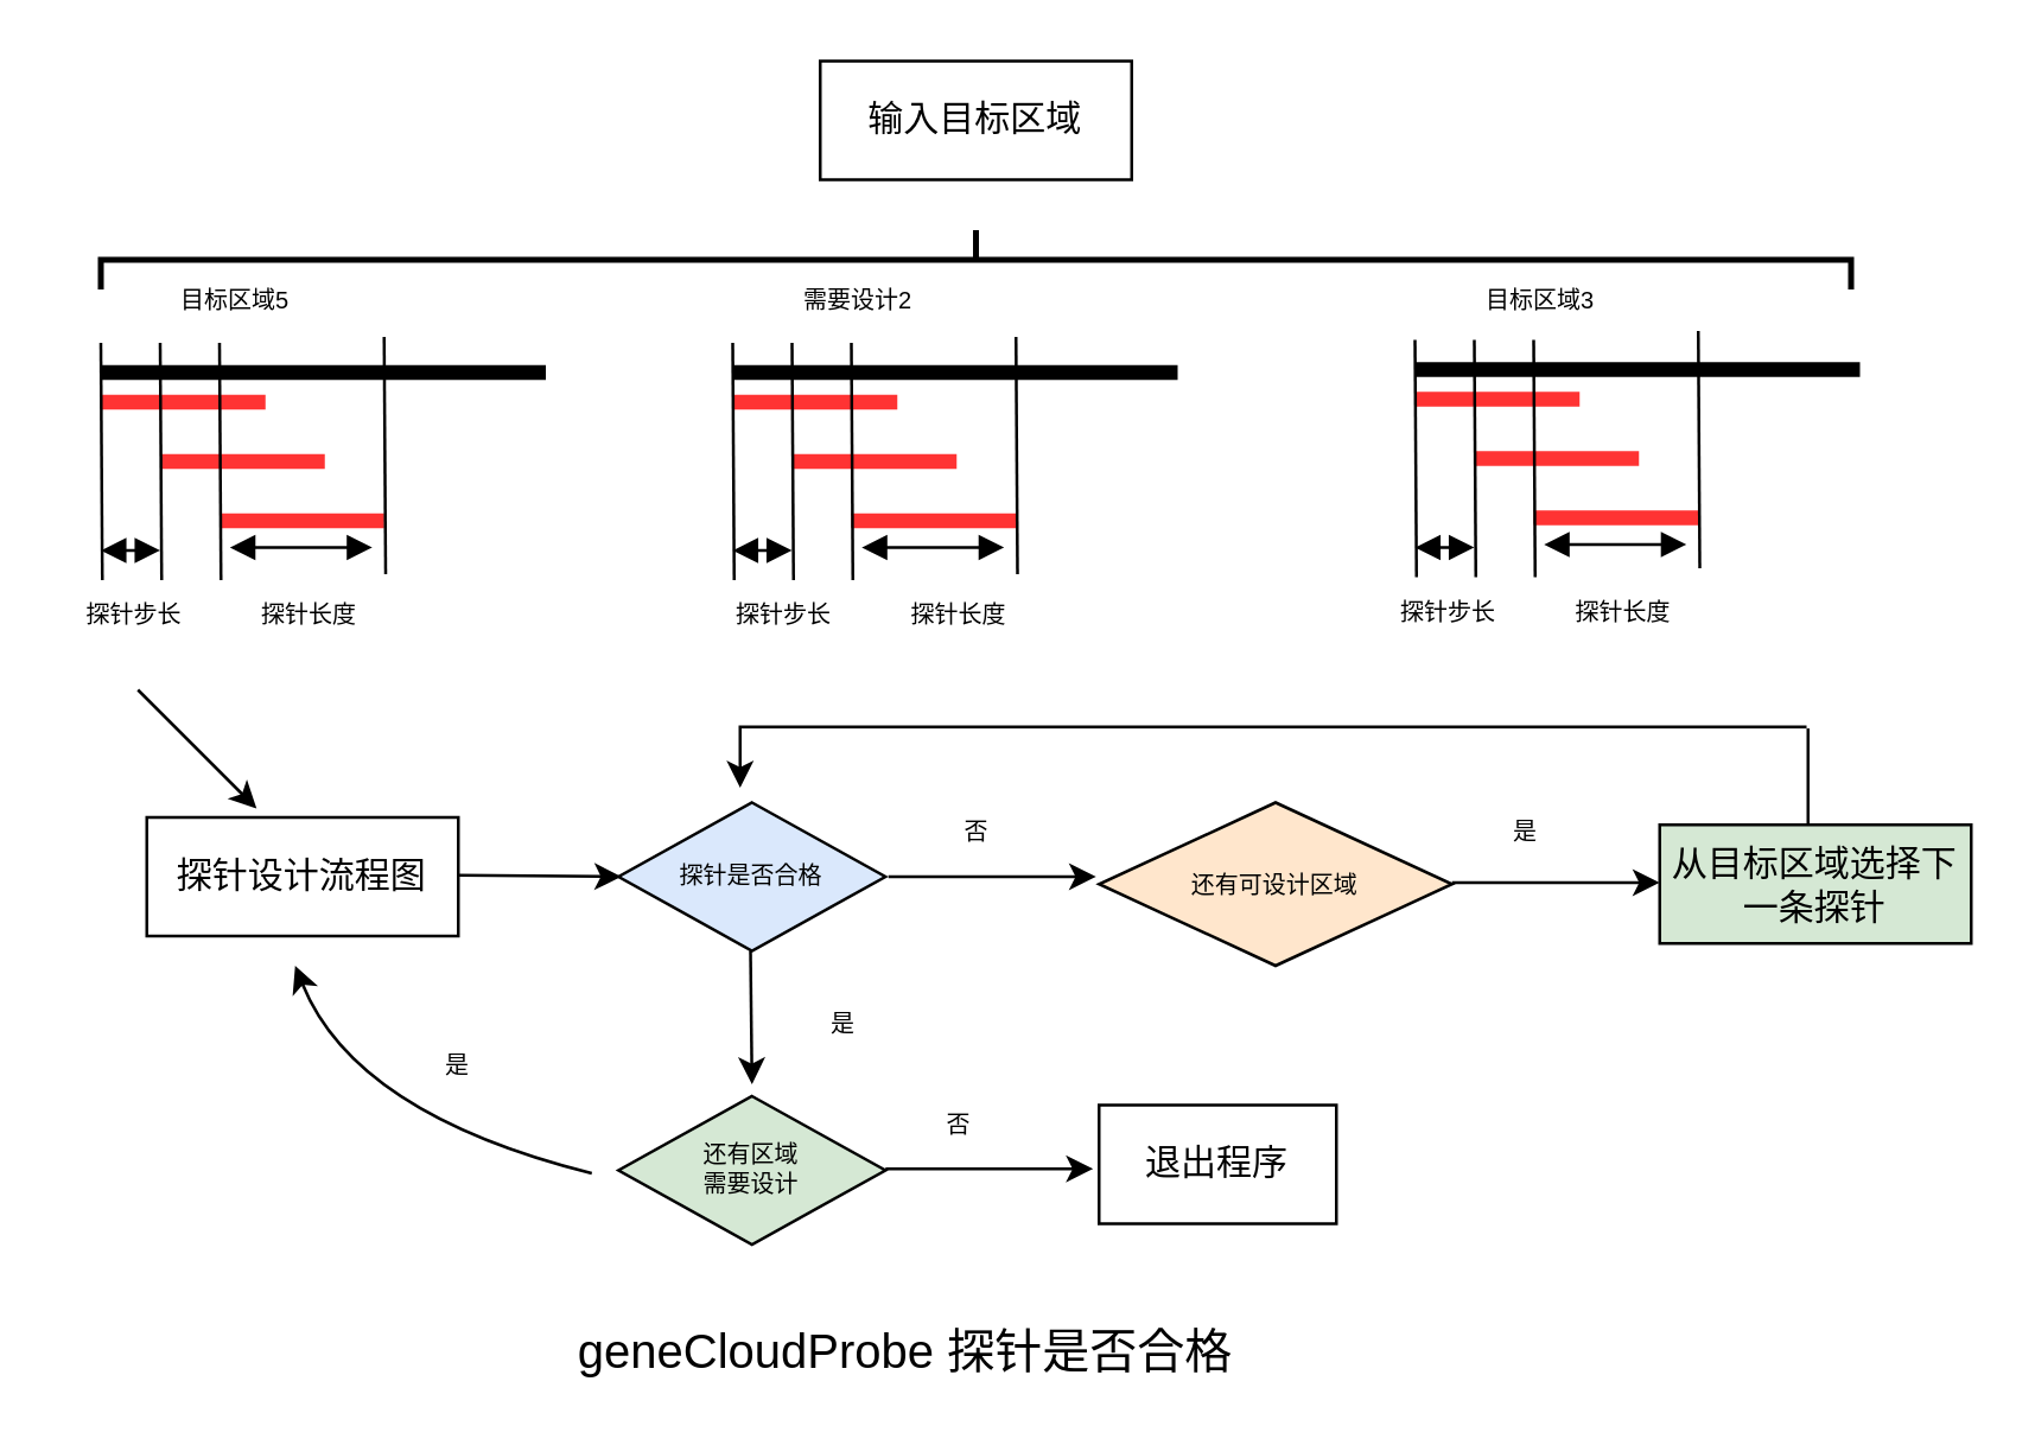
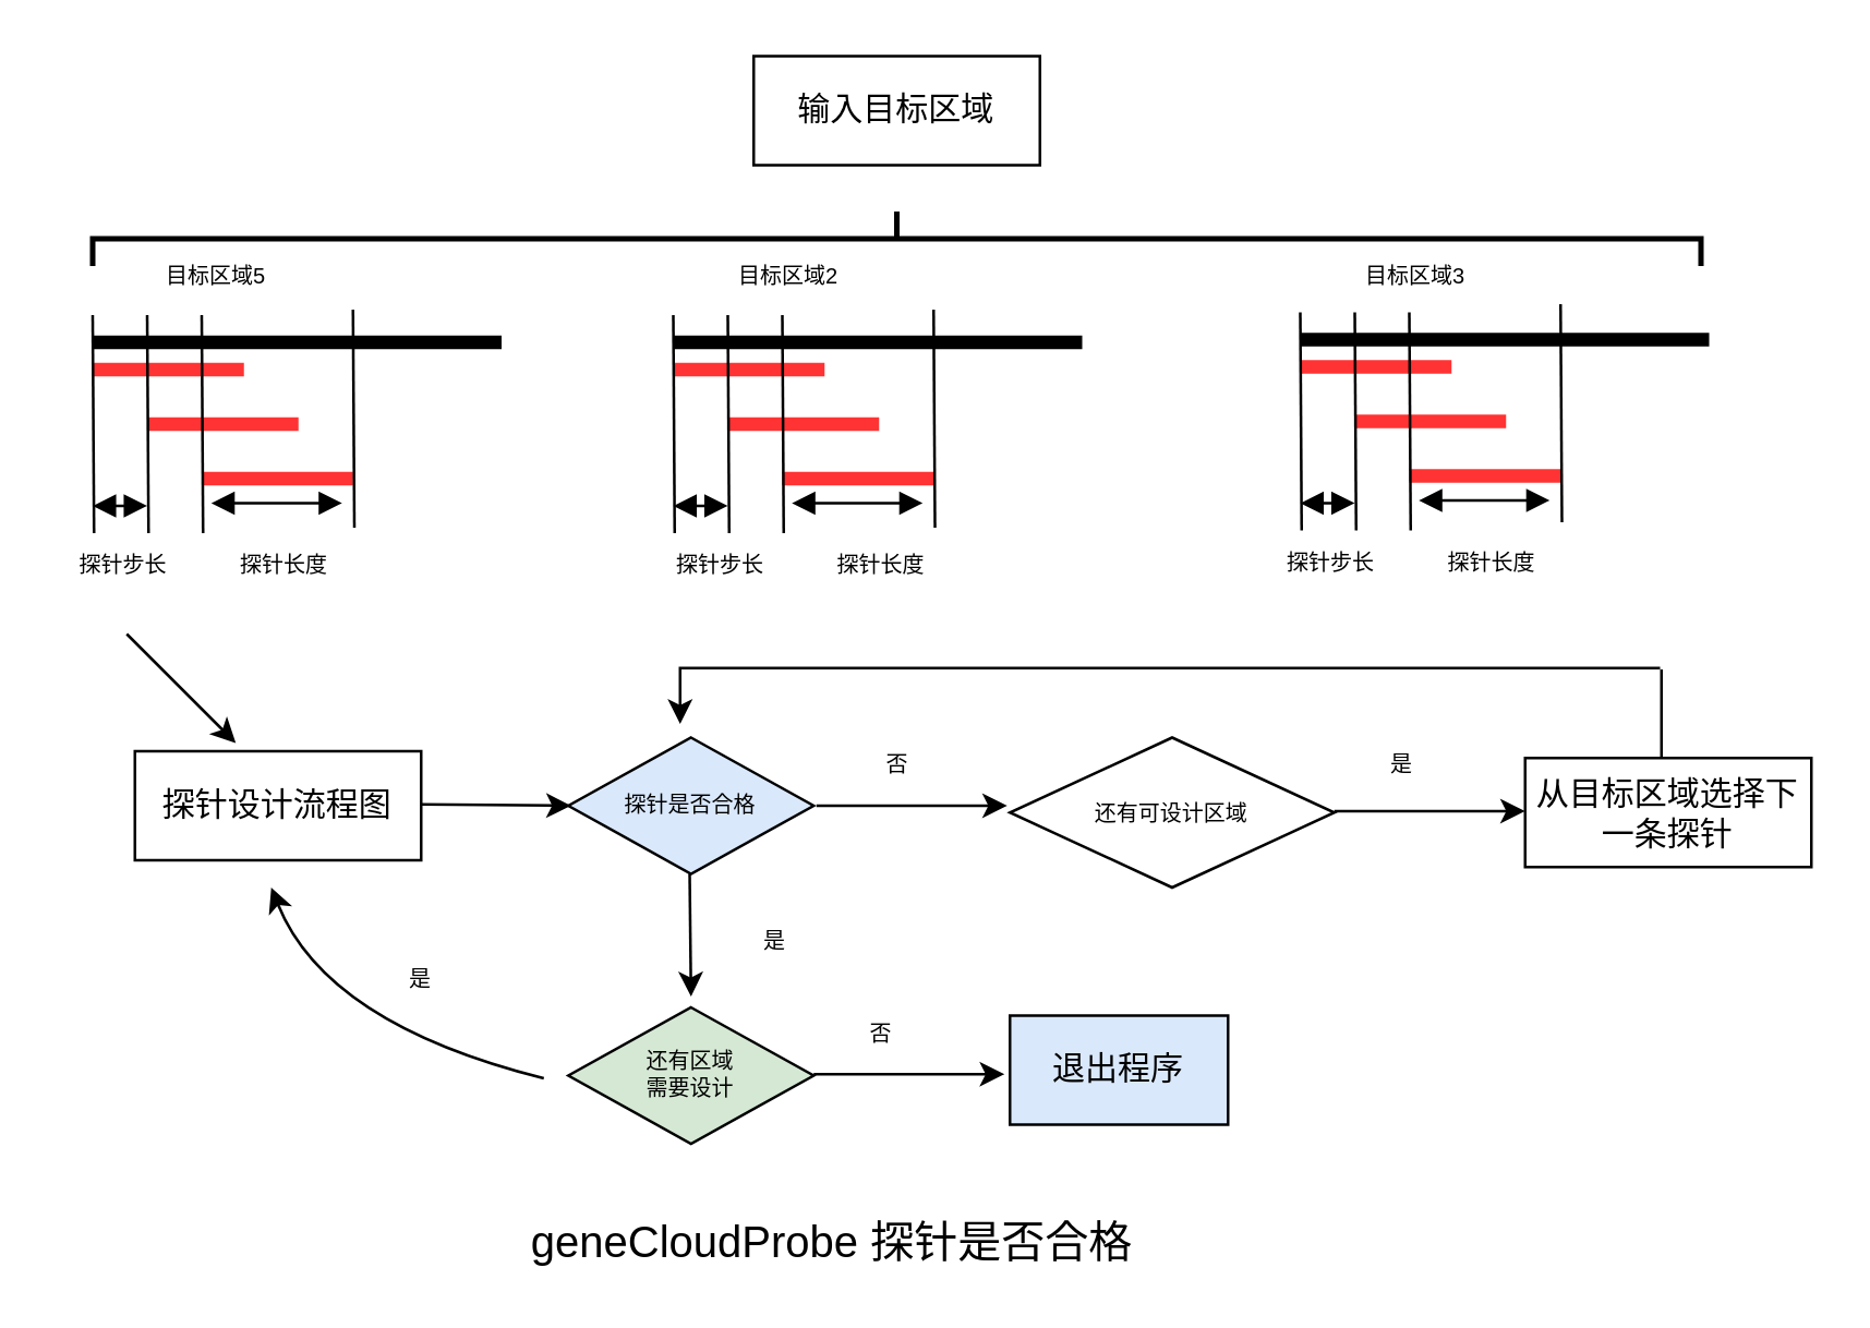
  <mxCell id="0" />
  <mxCell id="1" parent="0" />
  <mxCell id="2" value="" style="strokeWidth=2;html=1;shape=mxgraph.flowchart.annotation_2;align=left;labelPosition=right;pointerEvents=1;direction=south;" vertex="1" parent="1"><mxGeometry x="33.5" y="77" width="590" height="20" as="geometry" /></mxCell>
  <mxCell id="3" value="输入目标区域" style="rounded=0;whiteSpace=wrap;html=1;" vertex="1" parent="1"><mxGeometry x="276" y="20" width="105" height="40" as="geometry" /></mxCell>
  <mxCell id="4" value="" style="endArrow=none;html=1;rounded=0;strokeWidth=5;" edge="1" parent="1"><mxGeometry width="50" height="50" relative="1" as="geometry"><mxPoint x="33.5" y="125" as="sourcePoint" /><mxPoint x="183.5" y="125" as="targetPoint" /></mxGeometry></mxCell>
  <mxCell id="5" value="" style="endArrow=none;html=1;rounded=0;fillColor=#f8cecc;strokeColor=#FF3333;strokeWidth=5;" edge="1" parent="1"><mxGeometry width="50" height="50" relative="1" as="geometry"><mxPoint x="33.5" y="135" as="sourcePoint" /><mxPoint x="89" y="135" as="targetPoint" /></mxGeometry></mxCell>
  <mxCell id="6" value="" style="endArrow=none;html=1;rounded=0;" edge="1" parent="1"><mxGeometry width="50" height="50" relative="1" as="geometry"><mxPoint x="33.5" y="115" as="sourcePoint" /><mxPoint x="34" y="195" as="targetPoint" /></mxGeometry></mxCell>
  <mxCell id="7" value="" style="endArrow=none;html=1;rounded=0;fillColor=#f8cecc;strokeColor=#FF3333;strokeWidth=5;" edge="1" parent="1"><mxGeometry width="50" height="50" relative="1" as="geometry"><mxPoint x="53.5" y="155" as="sourcePoint" /><mxPoint x="109" y="155" as="targetPoint" /></mxGeometry></mxCell>
  <mxCell id="8" value="" style="endArrow=none;html=1;rounded=0;fillColor=#f8cecc;strokeColor=#FF3333;strokeWidth=5;" edge="1" parent="1"><mxGeometry width="50" height="50" relative="1" as="geometry"><mxPoint x="73.5" y="175" as="sourcePoint" /><mxPoint x="129" y="175" as="targetPoint" /></mxGeometry></mxCell>
  <mxCell id="9" value="" style="endArrow=none;html=1;rounded=0;" edge="1" parent="1"><mxGeometry width="50" height="50" relative="1" as="geometry"><mxPoint x="53.5" y="115" as="sourcePoint" /><mxPoint x="54" y="195" as="targetPoint" /></mxGeometry></mxCell>
  <mxCell id="10" value="" style="endArrow=none;html=1;rounded=0;" edge="1" parent="1"><mxGeometry width="50" height="50" relative="1" as="geometry"><mxPoint x="129" y="113" as="sourcePoint" /><mxPoint x="129.5" y="193" as="targetPoint" /></mxGeometry></mxCell>
  <mxCell id="11" value="" style="endArrow=none;html=1;rounded=0;" edge="1" parent="1"><mxGeometry width="50" height="50" relative="1" as="geometry"><mxPoint x="73.5" y="115" as="sourcePoint" /><mxPoint x="74" y="195" as="targetPoint" /></mxGeometry></mxCell>
  <mxCell id="12" value="" style="endArrow=block;startArrow=block;endFill=1;startFill=1;html=1;rounded=0;strokeColor=#000000;" edge="1" parent="1"><mxGeometry width="160" relative="1" as="geometry"><mxPoint x="33.5" y="185" as="sourcePoint" /><mxPoint x="53.5" y="185" as="targetPoint" /><Array as="points" /></mxGeometry></mxCell>
  <mxCell id="13" value="" style="endArrow=block;startArrow=block;endFill=1;startFill=1;html=1;rounded=0;strokeColor=#000000;" edge="1" parent="1"><mxGeometry width="160" relative="1" as="geometry"><mxPoint x="77" y="184" as="sourcePoint" /><mxPoint x="125" y="184" as="targetPoint" /><Array as="points"><mxPoint x="105" y="184" /></Array></mxGeometry></mxCell>
  <mxCell id="14" value="探针步长" style="text;html=1;strokeColor=none;fillColor=none;align=center;verticalAlign=middle;whiteSpace=wrap;rounded=0;fontSize=8;" vertex="1" parent="1"><mxGeometry x="20" y="197" width="50" height="20" as="geometry" /></mxCell>
  <mxCell id="15" value="探针长度" style="text;html=1;strokeColor=none;fillColor=none;align=center;verticalAlign=middle;whiteSpace=wrap;rounded=0;fontSize=8;" vertex="1" parent="1"><mxGeometry x="79" y="197" width="50" height="20" as="geometry" /></mxCell>
  <mxCell id="16" value="" style="endArrow=none;html=1;rounded=0;strokeWidth=5;" edge="1" parent="1"><mxGeometry width="50" height="50" relative="1" as="geometry"><mxPoint x="246.5" y="125" as="sourcePoint" /><mxPoint x="396.5" y="125" as="targetPoint" /></mxGeometry></mxCell>
  <mxCell id="17" value="" style="endArrow=none;html=1;rounded=0;fillColor=#f8cecc;strokeColor=#FF3333;strokeWidth=5;" edge="1" parent="1"><mxGeometry width="50" height="50" relative="1" as="geometry"><mxPoint x="246.5" y="135" as="sourcePoint" /><mxPoint x="302" y="135" as="targetPoint" /></mxGeometry></mxCell>
  <mxCell id="18" value="" style="endArrow=none;html=1;rounded=0;" edge="1" parent="1"><mxGeometry width="50" height="50" relative="1" as="geometry"><mxPoint x="246.5" y="115" as="sourcePoint" /><mxPoint x="247" y="195" as="targetPoint" /></mxGeometry></mxCell>
  <mxCell id="19" value="" style="endArrow=none;html=1;rounded=0;fillColor=#f8cecc;strokeColor=#FF3333;strokeWidth=5;" edge="1" parent="1"><mxGeometry width="50" height="50" relative="1" as="geometry"><mxPoint x="266.5" y="155" as="sourcePoint" /><mxPoint x="322" y="155" as="targetPoint" /></mxGeometry></mxCell>
  <mxCell id="20" value="" style="endArrow=none;html=1;rounded=0;fillColor=#f8cecc;strokeColor=#FF3333;strokeWidth=5;" edge="1" parent="1"><mxGeometry width="50" height="50" relative="1" as="geometry"><mxPoint x="286.5" y="175" as="sourcePoint" /><mxPoint x="342" y="175" as="targetPoint" /></mxGeometry></mxCell>
  <mxCell id="21" value="" style="endArrow=none;html=1;rounded=0;" edge="1" parent="1"><mxGeometry width="50" height="50" relative="1" as="geometry"><mxPoint x="266.5" y="115" as="sourcePoint" /><mxPoint x="267" y="195" as="targetPoint" /></mxGeometry></mxCell>
  <mxCell id="22" value="" style="endArrow=none;html=1;rounded=0;" edge="1" parent="1"><mxGeometry width="50" height="50" relative="1" as="geometry"><mxPoint x="342" y="113" as="sourcePoint" /><mxPoint x="342.5" y="193" as="targetPoint" /></mxGeometry></mxCell>
  <mxCell id="23" value="" style="endArrow=none;html=1;rounded=0;" edge="1" parent="1"><mxGeometry width="50" height="50" relative="1" as="geometry"><mxPoint x="286.5" y="115" as="sourcePoint" /><mxPoint x="287" y="195" as="targetPoint" /></mxGeometry></mxCell>
  <mxCell id="24" value="" style="endArrow=block;startArrow=block;endFill=1;startFill=1;html=1;rounded=0;strokeColor=#000000;" edge="1" parent="1"><mxGeometry width="160" relative="1" as="geometry"><mxPoint x="246.5" y="185" as="sourcePoint" /><mxPoint x="266.5" y="185" as="targetPoint" /><Array as="points" /></mxGeometry></mxCell>
  <mxCell id="25" value="" style="endArrow=block;startArrow=block;endFill=1;startFill=1;html=1;rounded=0;strokeColor=#000000;" edge="1" parent="1"><mxGeometry width="160" relative="1" as="geometry"><mxPoint x="290" y="184" as="sourcePoint" /><mxPoint x="338" y="184" as="targetPoint" /><Array as="points"><mxPoint x="318" y="184" /></Array></mxGeometry></mxCell>
  <mxCell id="26" value="" style="endArrow=none;html=1;rounded=0;strokeWidth=5;" edge="1" parent="1"><mxGeometry width="50" height="50" relative="1" as="geometry"><mxPoint x="476.5" y="124" as="sourcePoint" /><mxPoint x="626.5" y="124" as="targetPoint" /></mxGeometry></mxCell>
  <mxCell id="27" value="" style="endArrow=none;html=1;rounded=0;fillColor=#f8cecc;strokeColor=#FF3333;strokeWidth=5;" edge="1" parent="1"><mxGeometry width="50" height="50" relative="1" as="geometry"><mxPoint x="476.5" y="134" as="sourcePoint" /><mxPoint x="532" y="134" as="targetPoint" /></mxGeometry></mxCell>
  <mxCell id="28" value="" style="endArrow=none;html=1;rounded=0;" edge="1" parent="1"><mxGeometry width="50" height="50" relative="1" as="geometry"><mxPoint x="476.5" y="114" as="sourcePoint" /><mxPoint x="477" y="194" as="targetPoint" /></mxGeometry></mxCell>
  <mxCell id="29" value="" style="endArrow=none;html=1;rounded=0;fillColor=#f8cecc;strokeColor=#FF3333;strokeWidth=5;" edge="1" parent="1"><mxGeometry width="50" height="50" relative="1" as="geometry"><mxPoint x="496.5" y="154" as="sourcePoint" /><mxPoint x="552" y="154" as="targetPoint" /></mxGeometry></mxCell>
  <mxCell id="30" value="" style="endArrow=none;html=1;rounded=0;fillColor=#f8cecc;strokeColor=#FF3333;strokeWidth=5;" edge="1" parent="1"><mxGeometry width="50" height="50" relative="1" as="geometry"><mxPoint x="516.5" y="174" as="sourcePoint" /><mxPoint x="572" y="174" as="targetPoint" /></mxGeometry></mxCell>
  <mxCell id="31" value="" style="endArrow=none;html=1;rounded=0;" edge="1" parent="1"><mxGeometry width="50" height="50" relative="1" as="geometry"><mxPoint x="496.5" y="114" as="sourcePoint" /><mxPoint x="497" y="194" as="targetPoint" /></mxGeometry></mxCell>
  <mxCell id="32" value="" style="endArrow=none;html=1;rounded=0;" edge="1" parent="1"><mxGeometry width="50" height="50" relative="1" as="geometry"><mxPoint x="516.5" y="114" as="sourcePoint" /><mxPoint x="517" y="194" as="targetPoint" /></mxGeometry></mxCell>
  <mxCell id="33" value="" style="endArrow=block;startArrow=block;endFill=1;startFill=1;html=1;rounded=0;strokeColor=#000000;" edge="1" parent="1"><mxGeometry width="160" relative="1" as="geometry"><mxPoint x="476.5" y="184" as="sourcePoint" /><mxPoint x="496.5" y="184" as="targetPoint" /><Array as="points" /></mxGeometry></mxCell>
  <mxCell id="34" value="" style="endArrow=block;startArrow=block;endFill=1;startFill=1;html=1;rounded=0;strokeColor=#000000;" edge="1" parent="1"><mxGeometry width="160" relative="1" as="geometry"><mxPoint x="520" y="183" as="sourcePoint" /><mxPoint x="568" y="183" as="targetPoint" /><Array as="points"><mxPoint x="548" y="183" /></Array></mxGeometry></mxCell>
  <mxCell id="35" value="探针步长" style="text;html=1;strokeColor=none;fillColor=none;align=center;verticalAlign=middle;whiteSpace=wrap;rounded=0;fontSize=8;" vertex="1" parent="1"><mxGeometry x="463" y="196" width="50" height="20" as="geometry" /></mxCell>
  <mxCell id="36" value="探针长度" style="text;html=1;strokeColor=none;fillColor=none;align=center;verticalAlign=middle;whiteSpace=wrap;rounded=0;fontSize=8;" vertex="1" parent="1"><mxGeometry x="522" y="196" width="50" height="20" as="geometry" /></mxCell>
  <mxCell id="37" value="探针步长" style="text;html=1;strokeColor=none;fillColor=none;align=center;verticalAlign=middle;whiteSpace=wrap;rounded=0;fontSize=8;" vertex="1" parent="1"><mxGeometry x="239" y="197" width="50" height="20" as="geometry" /></mxCell>
  <mxCell id="38" value="探针长度" style="text;html=1;strokeColor=none;fillColor=none;align=center;verticalAlign=middle;whiteSpace=wrap;rounded=0;fontSize=8;" vertex="1" parent="1"><mxGeometry x="298" y="197" width="50" height="20" as="geometry" /></mxCell>
  <mxCell id="39" value="目标区域5" style="text;html=1;strokeColor=none;fillColor=none;align=center;verticalAlign=middle;whiteSpace=wrap;rounded=0;fontSize=8;" vertex="1" parent="1"><mxGeometry x="49" y="91" width="60" height="20" as="geometry" /></mxCell>
- <mxCell id="40" value="需要设计2" style="text;html=1;strokeColor=none;fillColor=none;align=center;verticalAlign=middle;whiteSpace=wrap;rounded=0;fontSize=8;" vertex="1" parent="1"><mxGeometry x="259" y="91" width="60" height="20" as="geometry" /></mxCell>
+ <mxCell id="40" value="目标区域2" style="text;html=1;strokeColor=none;fillColor=none;align=center;verticalAlign=middle;whiteSpace=wrap;rounded=0;fontSize=8;" vertex="1" parent="1"><mxGeometry x="259" y="91" width="60" height="20" as="geometry" /></mxCell>
  <mxCell id="41" value="目标区域3" style="text;html=1;strokeColor=none;fillColor=none;align=center;verticalAlign=middle;whiteSpace=wrap;rounded=0;fontSize=8;" vertex="1" parent="1"><mxGeometry x="489" y="91" width="60" height="20" as="geometry" /></mxCell>
  <mxCell id="42" style="edgeStyle=orthogonalEdgeStyle;rounded=0;orthogonalLoop=1;jettySize=auto;html=1;exitX=0.5;exitY=1;exitDx=0;exitDy=0;strokeColor=#000000;fontSize=8;" edge="1" parent="1" source="41" target="41"><mxGeometry relative="1" as="geometry" /></mxCell>
  <mxCell id="43" value="" style="endArrow=none;html=1;rounded=0;" edge="1" parent="1"><mxGeometry width="50" height="50" relative="1" as="geometry"><mxPoint x="572" y="111" as="sourcePoint" /><mxPoint x="572.5" y="191" as="targetPoint" /></mxGeometry></mxCell>
  <mxCell id="44" value="" style="endArrow=classic;html=1;rounded=0;strokeColor=#000000;strokeWidth=1;fontSize=8;" edge="1" parent="1"><mxGeometry width="50" height="50" relative="1" as="geometry"><mxPoint x="46" y="232" as="sourcePoint" /><mxPoint x="86" y="272" as="targetPoint" /></mxGeometry></mxCell>
  <mxCell id="45" value="探针设计流程图" style="rounded=0;whiteSpace=wrap;html=1;" vertex="1" parent="1"><mxGeometry x="49" y="275" width="105" height="40" as="geometry" /></mxCell>
  <mxCell id="46" value="" style="endArrow=classic;html=1;rounded=0;strokeColor=#000000;strokeWidth=1;fontSize=8;" edge="1" parent="1"><mxGeometry width="50" height="50" relative="1" as="geometry"><mxPoint x="154" y="294.5" as="sourcePoint" /><mxPoint x="209" y="295" as="targetPoint" /></mxGeometry></mxCell>
  <mxCell id="47" value="探针是否合格" style="rhombus;whiteSpace=wrap;html=1;fontSize=8;fillColor=#dae8fc;" vertex="1" parent="1"><mxGeometry x="208" y="270" width="90" height="50" as="geometry" /></mxCell>
  <mxCell id="48" value="" style="endArrow=classic;html=1;rounded=0;strokeColor=#000000;strokeWidth=1;fontSize=8;" edge="1" parent="1"><mxGeometry width="50" height="50" relative="1" as="geometry"><mxPoint x="252.5" y="320" as="sourcePoint" /><mxPoint x="253" y="365" as="targetPoint" /></mxGeometry></mxCell>
  <mxCell id="49" value="" style="endArrow=classic;html=1;rounded=0;strokeColor=#000000;strokeWidth=1;fontSize=8;" edge="1" parent="1"><mxGeometry width="50" height="50" relative="1" as="geometry"><mxPoint x="299" y="295" as="sourcePoint" /><mxPoint x="369" y="295" as="targetPoint" /></mxGeometry></mxCell>
  <mxCell id="50" value="是" style="text;html=1;strokeColor=none;fillColor=none;align=center;verticalAlign=middle;whiteSpace=wrap;rounded=0;fontSize=8;" vertex="1" parent="1"><mxGeometry x="259" y="335" width="50" height="20" as="geometry" /></mxCell>
  <mxCell id="51" value="否" style="text;html=1;strokeColor=none;fillColor=none;align=center;verticalAlign=middle;whiteSpace=wrap;rounded=0;fontSize=8;" vertex="1" parent="1"><mxGeometry x="303.5" y="270" width="50" height="20" as="geometry" /></mxCell>
  <mxCell id="52" value="还有区域&lt;br&gt;需要设计" style="rhombus;whiteSpace=wrap;html=1;fontSize=8;fillColor=#d5e8d4;" vertex="1" parent="1"><mxGeometry x="208" y="369" width="90" height="50" as="geometry" /></mxCell>
  <mxCell id="53" value="" style="curved=1;endArrow=classic;html=1;rounded=0;strokeColor=#000000;strokeWidth=1;fontSize=8;" edge="1" parent="1"><mxGeometry width="50" height="50" relative="1" as="geometry"><mxPoint x="199" y="395" as="sourcePoint" /><mxPoint x="99" y="325" as="targetPoint" /><Array as="points"><mxPoint x="119" y="375" /></Array></mxGeometry></mxCell>
  <mxCell id="54" value="是" style="text;html=1;strokeColor=none;fillColor=none;align=center;verticalAlign=middle;whiteSpace=wrap;rounded=0;fontSize=8;" vertex="1" parent="1"><mxGeometry x="129" y="349" width="50" height="20" as="geometry" /></mxCell>
  <mxCell id="55" value="" style="endArrow=classic;html=1;rounded=0;strokeColor=#000000;strokeWidth=1;fontSize=8;" edge="1" parent="1"><mxGeometry width="50" height="50" relative="1" as="geometry"><mxPoint x="298" y="393.5" as="sourcePoint" /><mxPoint x="368" y="393.5" as="targetPoint" /></mxGeometry></mxCell>
  <mxCell id="56" value="否" style="text;html=1;strokeColor=none;fillColor=none;align=center;verticalAlign=middle;whiteSpace=wrap;rounded=0;fontSize=8;" vertex="1" parent="1"><mxGeometry x="298" y="369" width="50" height="20" as="geometry" /></mxCell>
- <mxCell id="57" value="退出程序" style="rounded=0;whiteSpace=wrap;html=1;" vertex="1" parent="1"><mxGeometry x="370" y="372" width="80" height="40" as="geometry" /></mxCell>
- <mxCell id="58" value="还有可设计区域" style="rhombus;whiteSpace=wrap;html=1;fontSize=8;fillColor=#ffe6cc;" vertex="1" parent="1"><mxGeometry x="370" y="270" width="119" height="55" as="geometry" /></mxCell>
+ <mxCell id="57" value="退出程序" style="rounded=0;whiteSpace=wrap;html=1;fillColor=#dae8fc;" vertex="1" parent="1"><mxGeometry x="370" y="372" width="80" height="40" as="geometry" /></mxCell>
+ <mxCell id="58" value="还有可设计区域" style="rhombus;whiteSpace=wrap;html=1;fontSize=8;" vertex="1" parent="1"><mxGeometry x="370" y="270" width="119" height="55" as="geometry" /></mxCell>
  <mxCell id="59" value="是" style="text;html=1;strokeColor=none;fillColor=none;align=center;verticalAlign=middle;whiteSpace=wrap;rounded=0;fontSize=8;" vertex="1" parent="1"><mxGeometry x="489" y="270" width="50" height="20" as="geometry" /></mxCell>
  <mxCell id="60" value="" style="endArrow=classic;html=1;rounded=0;strokeColor=#000000;strokeWidth=1;fontSize=8;" edge="1" parent="1"><mxGeometry width="50" height="50" relative="1" as="geometry"><mxPoint x="489" y="297" as="sourcePoint" /><mxPoint x="559" y="297" as="targetPoint" /></mxGeometry></mxCell>
- <mxCell id="61" value="从目标区域选择下一条探针" style="rounded=0;whiteSpace=wrap;html=1;fillColor=#d5e8d4;" vertex="1" parent="1"><mxGeometry x="559" y="277.5" width="105" height="40" as="geometry" /></mxCell>
+ <mxCell id="61" value="从目标区域选择下一条探针" style="rounded=0;whiteSpace=wrap;html=1;" vertex="1" parent="1"><mxGeometry x="559" y="277.5" width="105" height="40" as="geometry" /></mxCell>
  <mxCell id="62" value="" style="endArrow=none;html=1;rounded=0;strokeColor=#000000;strokeWidth=1;fontSize=8;" edge="1" parent="1"><mxGeometry width="50" height="50" relative="1" as="geometry"><mxPoint x="609" y="277.5" as="sourcePoint" /><mxPoint x="609" y="245" as="targetPoint" /></mxGeometry></mxCell>
  <mxCell id="63" value="" style="endArrow=none;html=1;rounded=0;strokeColor=#000000;strokeWidth=1;fontSize=8;" edge="1" parent="1"><mxGeometry width="50" height="50" relative="1" as="geometry"><mxPoint x="248.5" y="244.5" as="sourcePoint" /><mxPoint x="608.5" y="244.5" as="targetPoint" /></mxGeometry></mxCell>
  <mxCell id="64" value="" style="endArrow=classic;html=1;rounded=0;strokeColor=#000000;strokeWidth=1;fontSize=8;" edge="1" parent="1"><mxGeometry width="50" height="50" relative="1" as="geometry"><mxPoint x="249" y="245" as="sourcePoint" /><mxPoint x="249" y="265" as="targetPoint" /></mxGeometry></mxCell>
  <mxCell id="65" value="geneCloudProbe 探针是否合格" style="text;html=1;strokeColor=none;fillColor=none;align=center;verticalAlign=middle;whiteSpace=wrap;rounded=0;fontSize=16;" vertex="1" parent="1"><mxGeometry x="160" y="445" width="290" height="20" as="geometry" /></mxCell>
